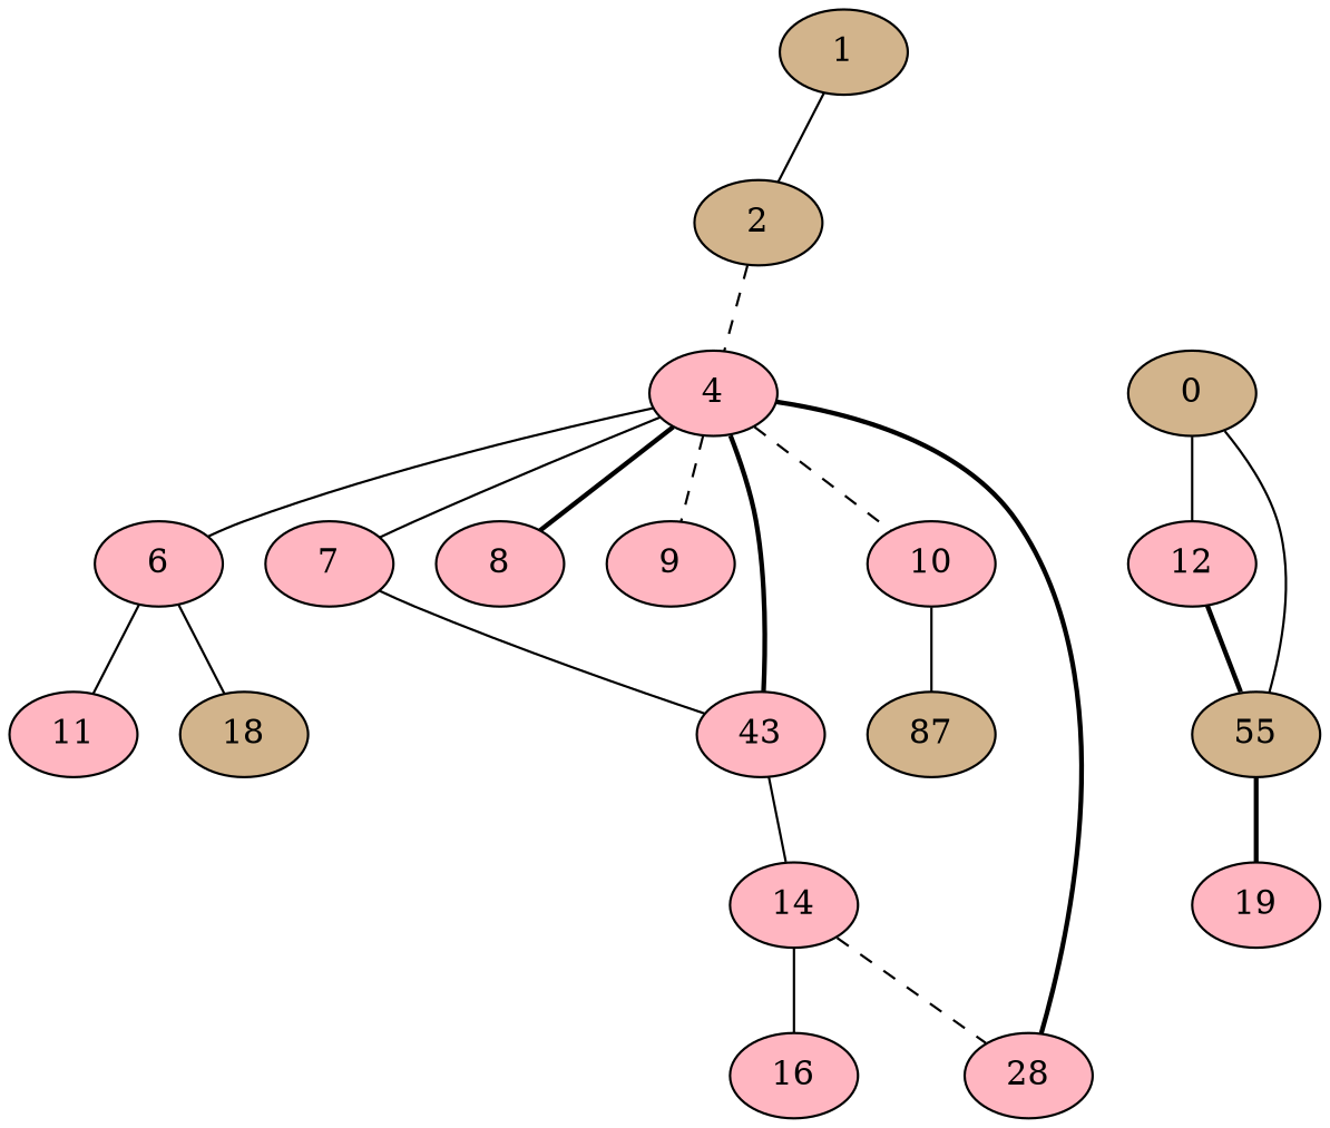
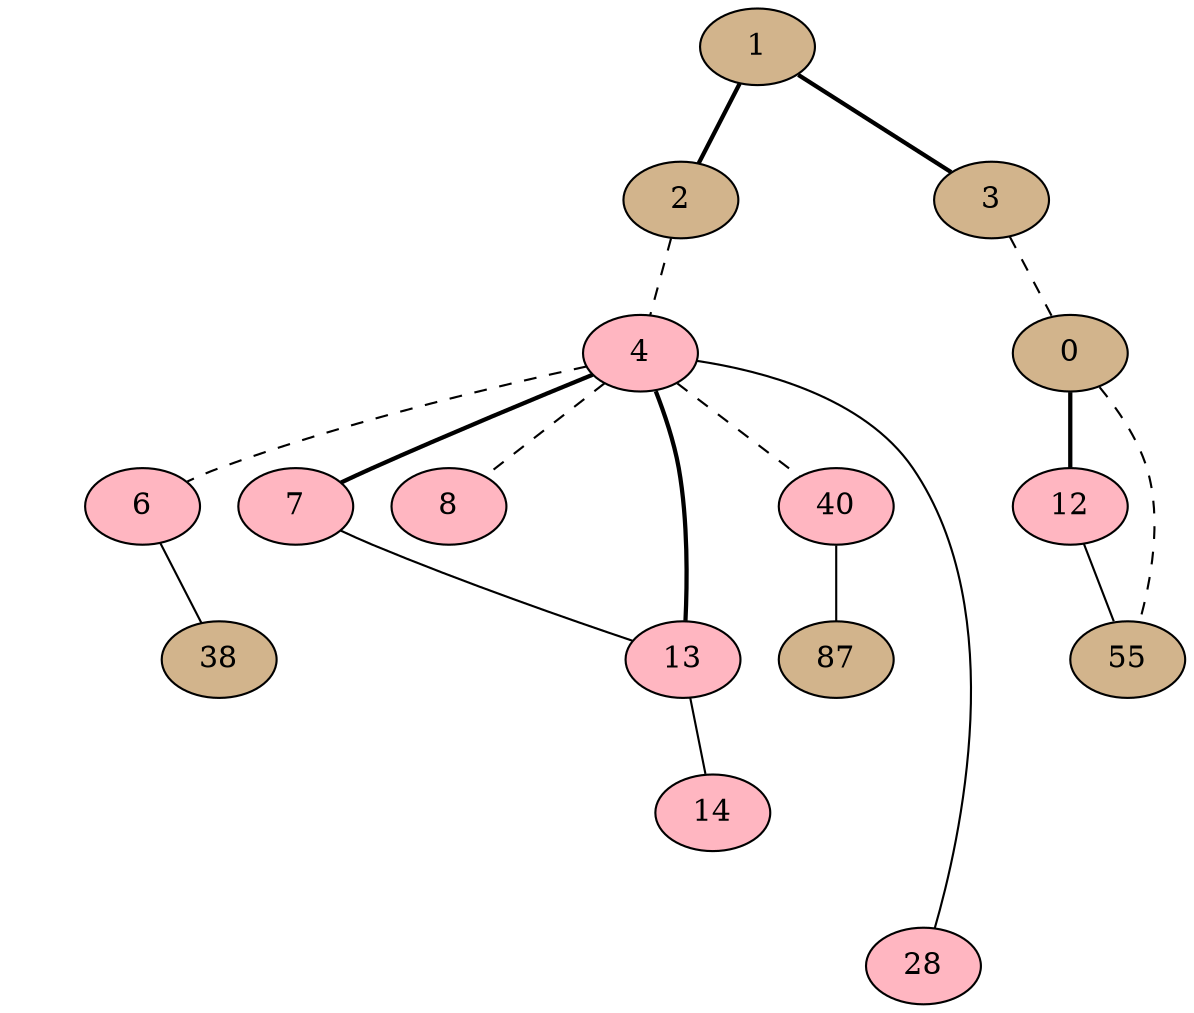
  graph {
    node [fillcolor=lightpink style=filled]
    edge [style=solid]
    1 [fillcolor=tan]
    2 [fillcolor=tan]
+   3 [fillcolor=tan]
    4
    n5 [fillcolor=tan label=0]
    6
    7
    8
-   9
-   10
-   13 [label=43]
+   10 [label=40]
+   13
    n12 [label=28]
    12
    n14 [fillcolor=tan label=55]
-   11
-   18 [fillcolor=tan]
+   18 [fillcolor=tan label=38]
    n17 [fillcolor=tan label=87]
    14
-   19
-   16
-   1 -- 2
+   1 -- 2 [style=bold]
+   1 -- 3 [style=bold]
    2 -- 4 [style=dashed]
-   4 -- 6
-   4 -- 7
-   4 -- 8 [style=bold]
-   4 -- 9 [style=dashed]
+   3 -- n5 [style=dashed]
+   4 -- 6 [style=dashed]
+   4 -- 7 [style=bold]
+   4 -- 8 [style=dashed]
    4 -- 10 [style=dashed]
    4 -- 13 [style=bold]
-   4 -- n12 [style=bold]
-   n5 -- 12
-   n5 -- n14
-   6 -- 11
+   4 -- n12
+   n5 -- 12 [style=bold]
+   n5 -- n14 [style=dashed]
    6 -- 18
    7 -- 13
    10 -- n17
    13 -- 14
-   12 -- n14 [style=bold]
-   n14 -- 19 [style=bold]
-   14 -- n12 [style=dashed]
-   14 -- 16
+   12 -- n14
  }
